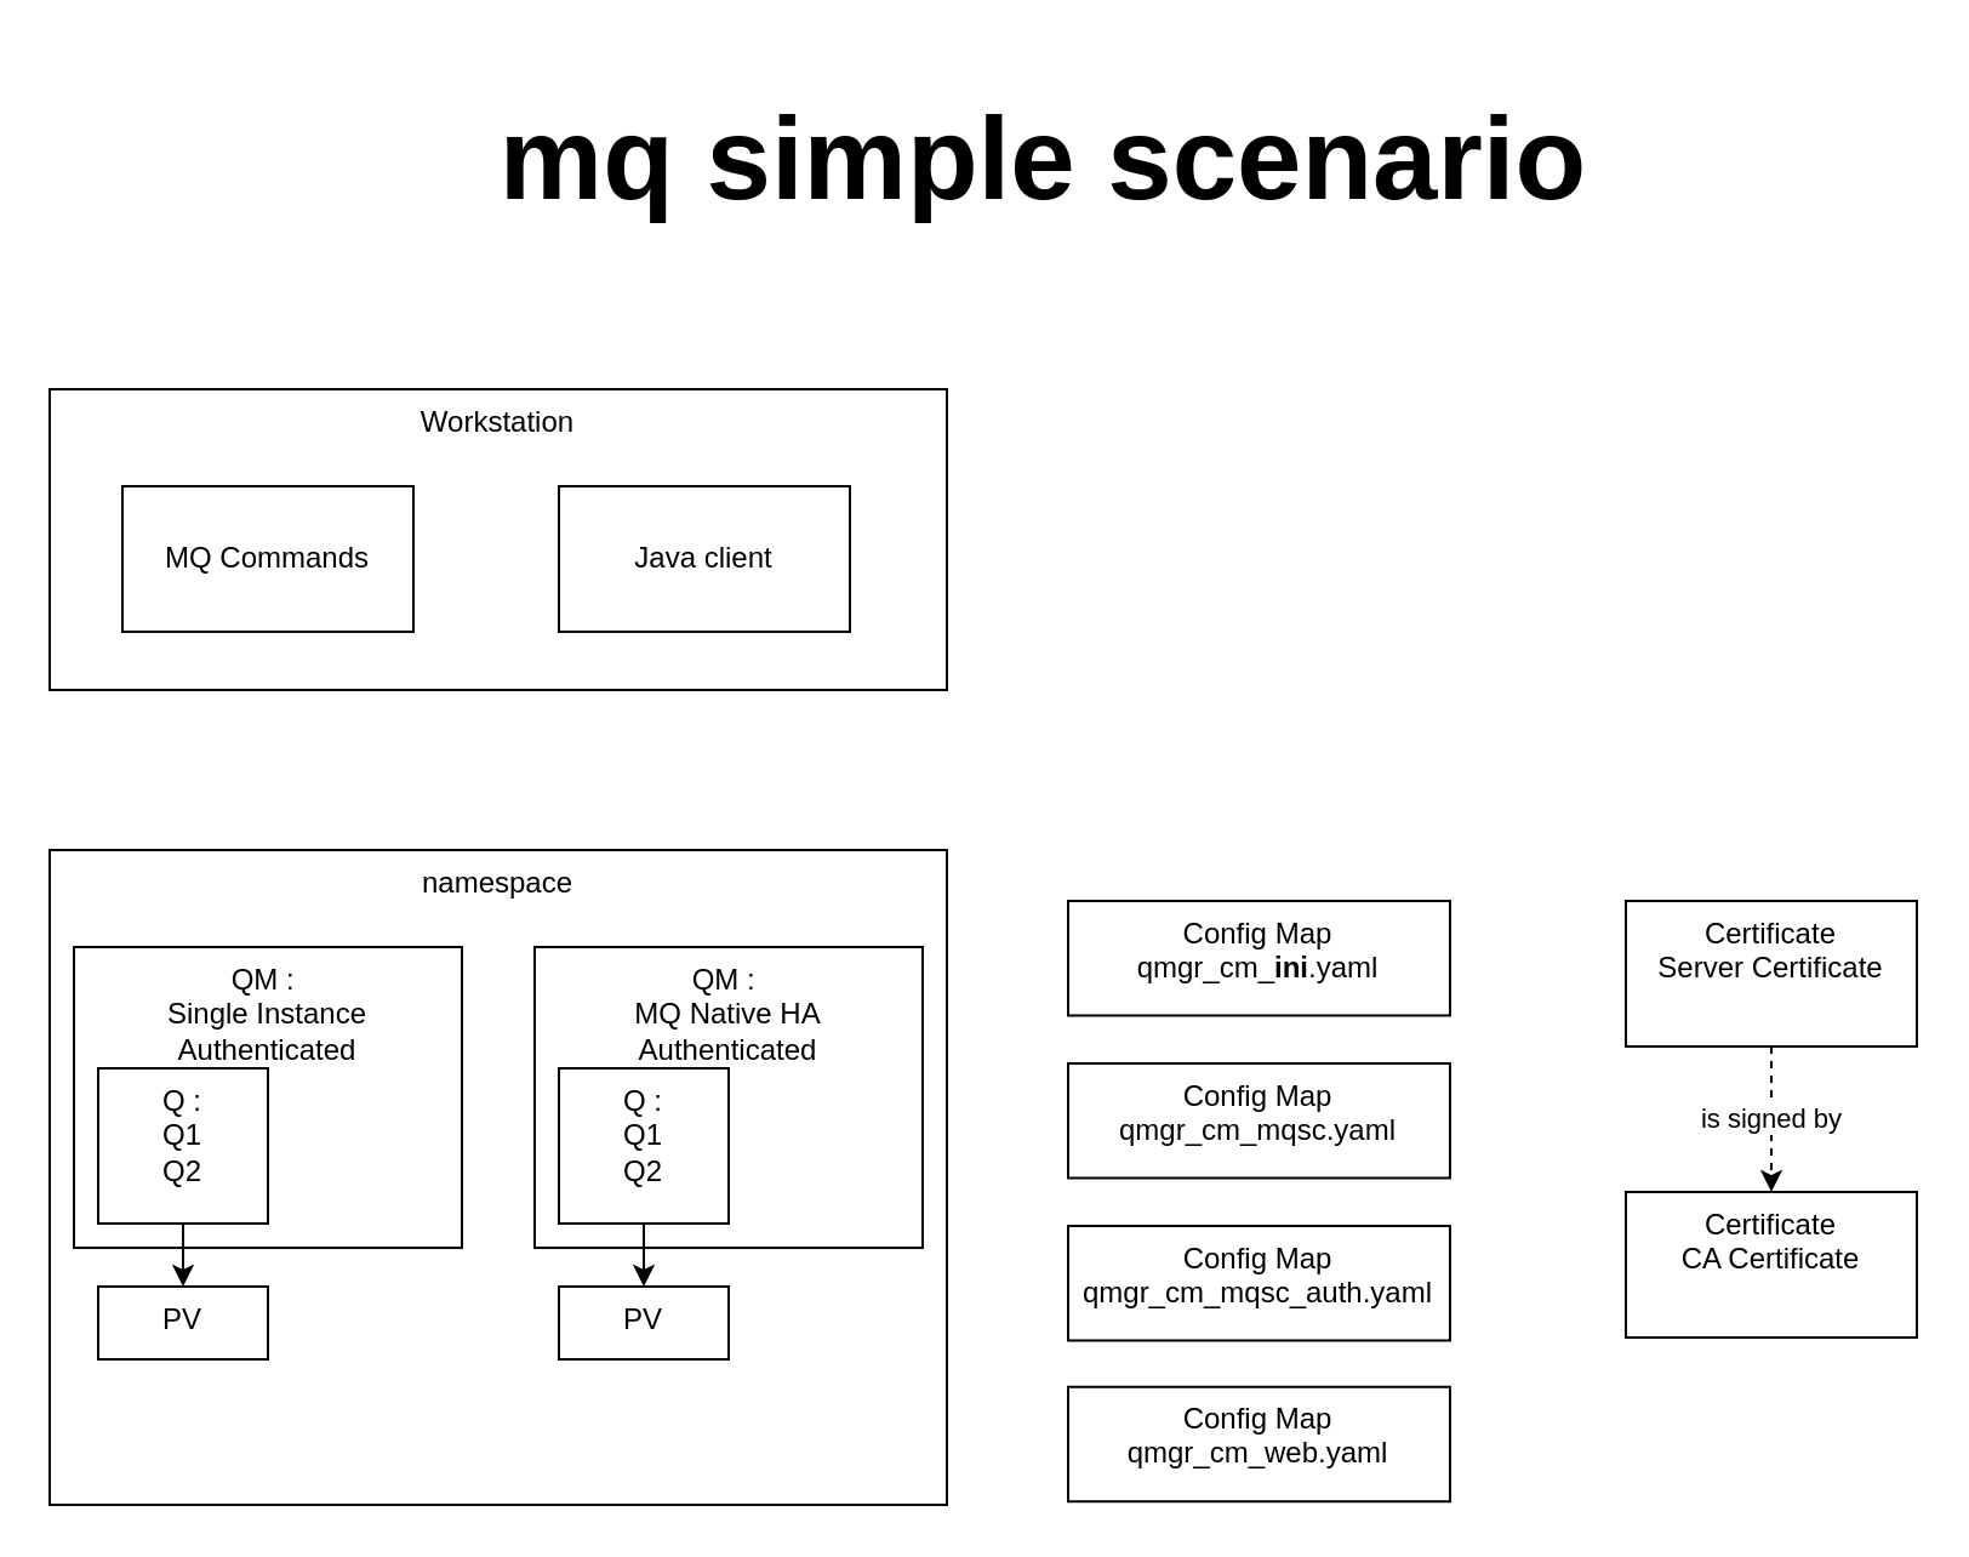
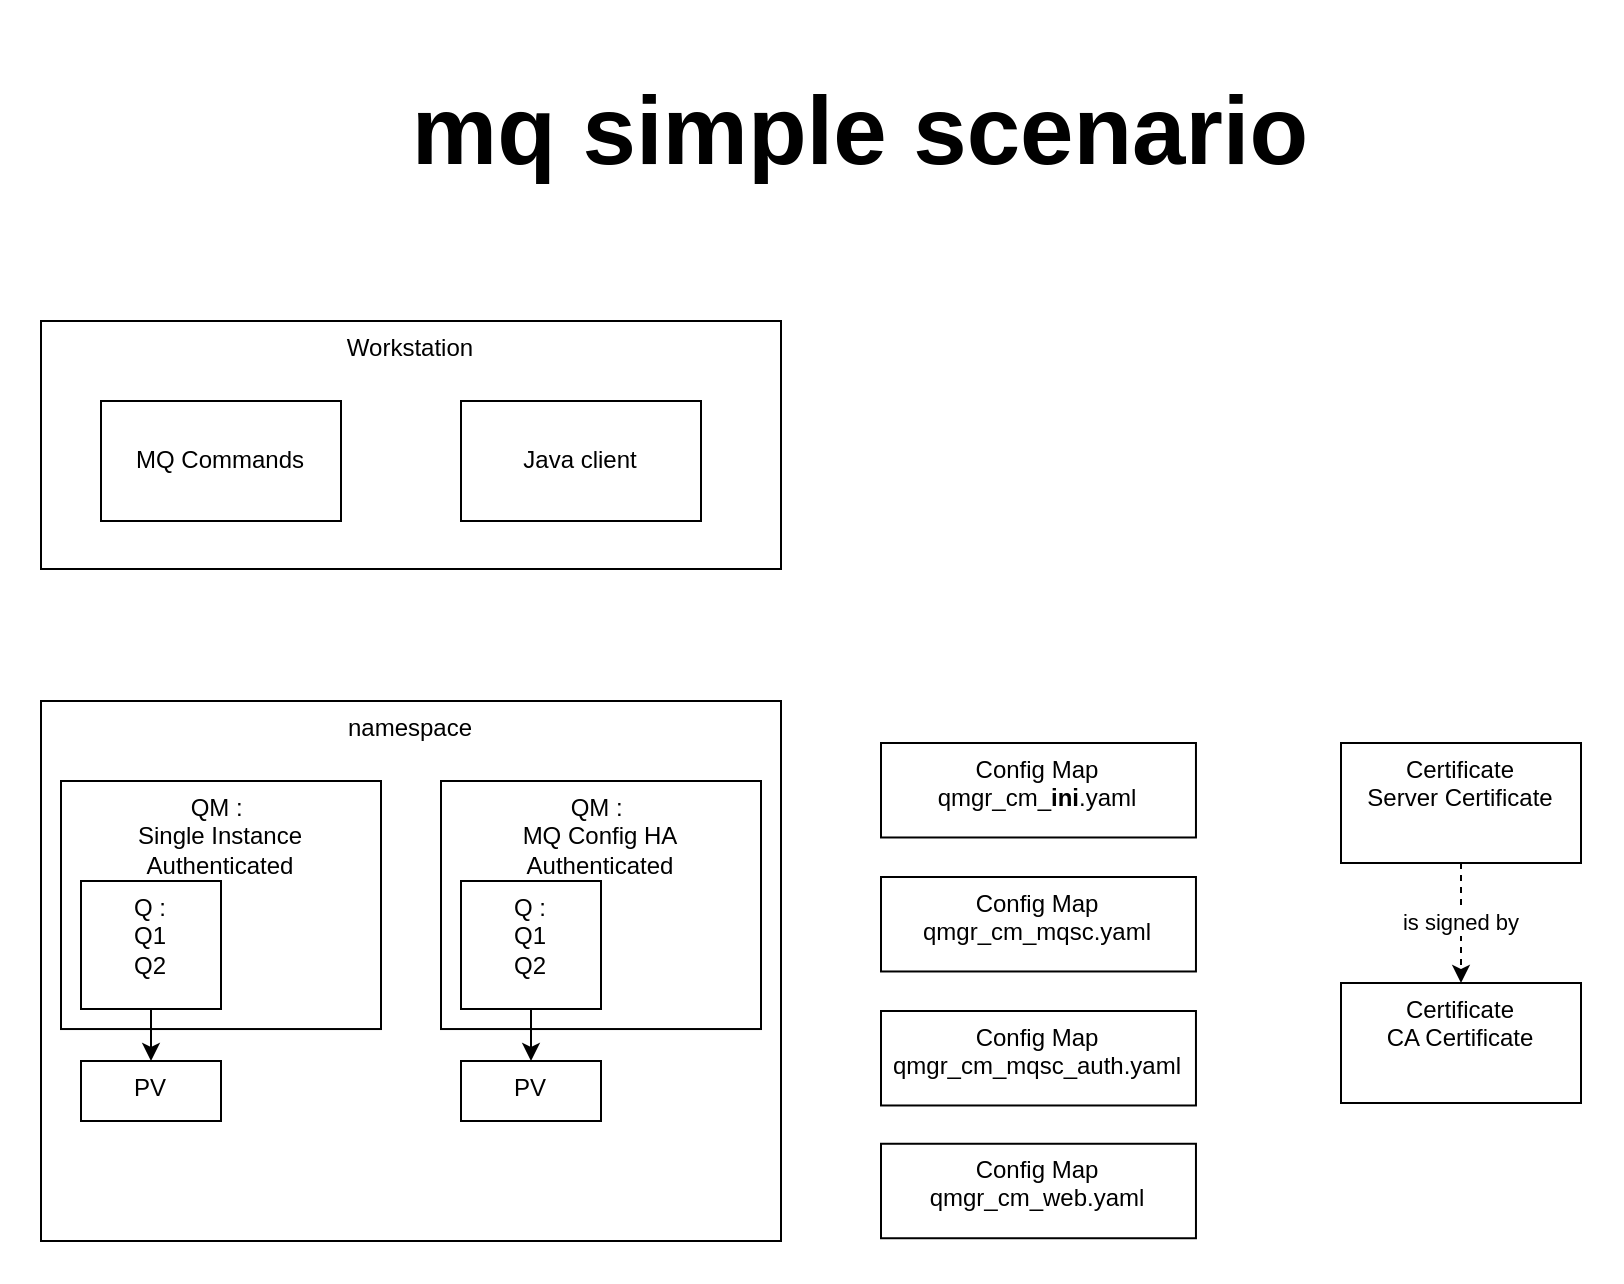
  <mxCell id="0" />
  <mxCell id="1" parent="0" />
  <mxCell id="2" value="namespace" style="rounded=0;whiteSpace=wrap;html=1;verticalAlign=top;" parent="1" vertex="1"><mxGeometry x="20" y="350" width="370" height="270" as="geometry" /></mxCell>
  <mxCell id="3" value="QM :&amp;nbsp;&lt;div&gt;Single Instance&lt;/div&gt;&lt;div&gt;Authenticated&lt;/div&gt;" style="rounded=0;whiteSpace=wrap;html=1;verticalAlign=top;" parent="1" vertex="1"><mxGeometry x="30" y="390" width="160" height="124.015" as="geometry" /></mxCell>
- <mxCell id="4" value="QM :&amp;nbsp;&lt;div&gt;MQ Native HA&lt;/div&gt;&lt;div&gt;Authenticated&lt;/div&gt;" style="rounded=0;whiteSpace=wrap;html=1;verticalAlign=top;" parent="1" vertex="1"><mxGeometry x="220" y="390" width="160" height="124.015" as="geometry" /></mxCell>
+ <mxCell id="4" value="QM :&amp;nbsp;&lt;div&gt;MQ Config HA&lt;/div&gt;&lt;div&gt;Authenticated&lt;/div&gt;" style="rounded=0;whiteSpace=wrap;html=1;verticalAlign=top;" parent="1" vertex="1"><mxGeometry x="220" y="390" width="160" height="124.015" as="geometry" /></mxCell>
  <mxCell id="5" style="edgeStyle=orthogonalEdgeStyle;rounded=0;orthogonalLoop=1;jettySize=auto;html=1;entryX=0.5;entryY=0;entryDx=0;entryDy=0;" parent="1" source="6" target="9" edge="1"><mxGeometry relative="1" as="geometry" /></mxCell>
  <mxCell id="6" value="Q :&lt;div&gt;Q1&lt;/div&gt;&lt;div&gt;Q2&lt;/div&gt;" style="rounded=0;whiteSpace=wrap;html=1;verticalAlign=top;" parent="1" vertex="1"><mxGeometry x="40" y="440" width="70" height="64" as="geometry" /></mxCell>
  <mxCell id="7" style="edgeStyle=orthogonalEdgeStyle;rounded=0;orthogonalLoop=1;jettySize=auto;html=1;" parent="1" source="8" target="10" edge="1"><mxGeometry relative="1" as="geometry" /></mxCell>
  <mxCell id="8" value="Q :&lt;div&gt;Q1&lt;/div&gt;&lt;div&gt;Q2&lt;/div&gt;" style="rounded=0;whiteSpace=wrap;html=1;verticalAlign=top;" parent="1" vertex="1"><mxGeometry x="230" y="440" width="70" height="64" as="geometry" /></mxCell>
  <mxCell id="9" value="PV" style="rounded=0;whiteSpace=wrap;html=1;verticalAlign=top;" parent="1" vertex="1"><mxGeometry x="40" y="530" width="70" height="30" as="geometry" /></mxCell>
  <mxCell id="10" value="PV" style="rounded=0;whiteSpace=wrap;html=1;verticalAlign=top;" parent="1" vertex="1"><mxGeometry x="230" y="530" width="70" height="30" as="geometry" /></mxCell>
  <mxCell id="11" value="Workstation" style="rounded=0;whiteSpace=wrap;html=1;verticalAlign=top;" parent="1" vertex="1"><mxGeometry x="20" y="160" width="370" height="124" as="geometry" /></mxCell>
  <mxCell id="12" value="MQ Commands" style="rounded=0;whiteSpace=wrap;html=1;" parent="1" vertex="1"><mxGeometry x="50" y="200" width="120" height="60" as="geometry" /></mxCell>
  <mxCell id="13" value="Java client" style="rounded=0;whiteSpace=wrap;html=1;" parent="1" vertex="1"><mxGeometry x="230" y="200" width="120" height="60" as="geometry" /></mxCell>
  <mxCell id="14" value="is signed by" style="edgeStyle=orthogonalEdgeStyle;rounded=0;orthogonalLoop=1;jettySize=auto;html=1;dashed=1;" parent="1" source="15" target="16" edge="1"><mxGeometry relative="1" as="geometry" /></mxCell>
  <mxCell id="15" value="Certificate&lt;div&gt;Server Certificate&lt;/div&gt;" style="rounded=0;whiteSpace=wrap;html=1;verticalAlign=top;" parent="1" vertex="1"><mxGeometry x="670" y="371" width="120" height="60" as="geometry" /></mxCell>
  <mxCell id="16" value="Certificate&lt;div&gt;CA Certificate&lt;/div&gt;" style="rounded=0;whiteSpace=wrap;html=1;verticalAlign=top;" parent="1" vertex="1"><mxGeometry x="670" y="491" width="120" height="60" as="geometry" /></mxCell>
  <mxCell id="17" value="&lt;b&gt;&lt;font style=&quot;font-size: 48px;&quot;&gt;mq simple scenario&lt;/font&gt;&lt;/b&gt;" style="text;html=1;align=center;verticalAlign=middle;whiteSpace=wrap;rounded=0;" parent="1" vertex="1"><mxGeometry x="120" y="20" width="620" height="90" as="geometry" /></mxCell>
  <mxCell id="18" value="Config Map&lt;div&gt;&lt;div&gt;qmgr_cm_&lt;b&gt;ini&lt;/b&gt;.yaml&lt;/div&gt;&lt;/div&gt;" style="rounded=0;whiteSpace=wrap;html=1;verticalAlign=top;" vertex="1" parent="1"><mxGeometry x="440" y="371" width="157.48" height="47.244" as="geometry" /></mxCell>
  <mxCell id="19" value="Config Map&lt;div&gt;&lt;div&gt;&lt;span style=&quot;background-color: transparent; color: light-dark(rgb(0, 0, 0), rgb(255, 255, 255));&quot;&gt;qmgr_cm_mqsc.yaml&lt;/span&gt;&lt;/div&gt;&lt;/div&gt;" style="rounded=0;whiteSpace=wrap;html=1;verticalAlign=top;" vertex="1" parent="1"><mxGeometry x="440" y="438" width="157.48" height="47.244" as="geometry" /></mxCell>
  <mxCell id="20" value="Config Map&lt;div&gt;&lt;div&gt;&lt;span style=&quot;background-color: transparent; color: light-dark(rgb(0, 0, 0), rgb(255, 255, 255));&quot;&gt;qmgr_cm_mqsc_auth.yaml&lt;/span&gt;&lt;/div&gt;&lt;/div&gt;" style="rounded=0;whiteSpace=wrap;html=1;verticalAlign=top;" vertex="1" parent="1"><mxGeometry x="440" y="505" width="157.48" height="47.244" as="geometry" /></mxCell>
  <mxCell id="21" value="Config Map&lt;div&gt;&lt;div&gt;&lt;span style=&quot;background-color: transparent; color: light-dark(rgb(0, 0, 0), rgb(255, 255, 255));&quot;&gt;qmgr_cm_web.yaml&lt;/span&gt;&lt;/div&gt;&lt;/div&gt;" style="rounded=0;whiteSpace=wrap;html=1;verticalAlign=top;" vertex="1" parent="1"><mxGeometry x="440" y="571.38" width="157.48" height="47.244" as="geometry" /></mxCell>
